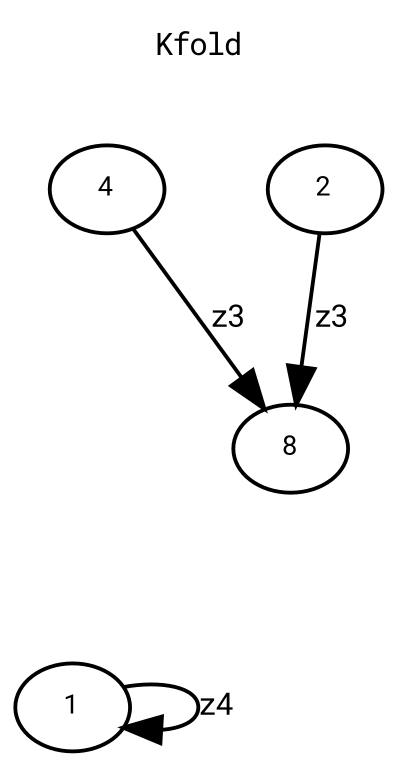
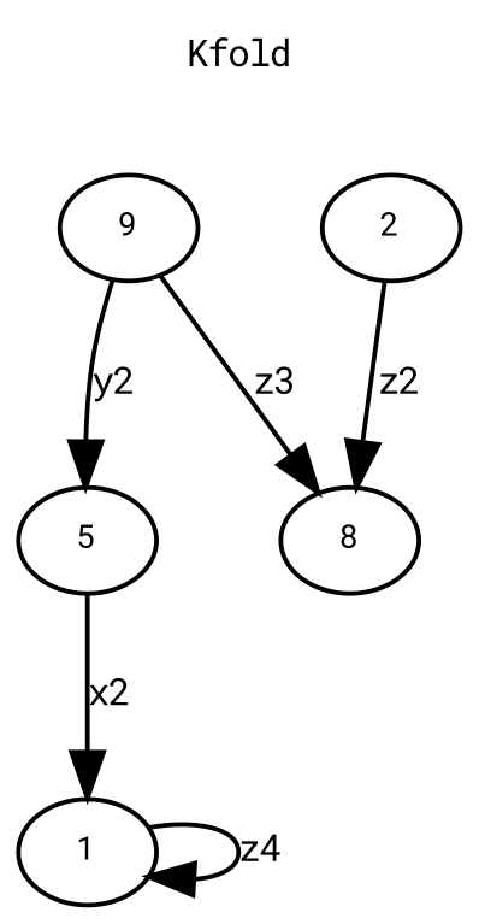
  digraph {
    fontname="Roboto Mono"
    fontsize=8
    label=Kfold
    labelloc=t
    node [fontname="Roboto Mono" fontsize=7]
    edge [fontname="Roboto Mono" fontsize=8]
    n1 [height=.01 label=1 width=.01]
    n2 [height=.01 label=2 width=.01]
    n3 [height=.01 label=8 width=.01]
-   n4 [height=.01 label=4 width=.01]
+   n4 [height=.01 label=9 width=.01]
+   n5 [height=.01 label=5 width=.01]
    n1 -> n1 [label=z4]
-   n2 -> n3 [label=z3]
+   n2 -> n3 [label=z2]
    n4 -> n3 [label=z3]
+   n4 -> n5 [label=y2]
+   n5 -> n1 [label=x2]
  }
